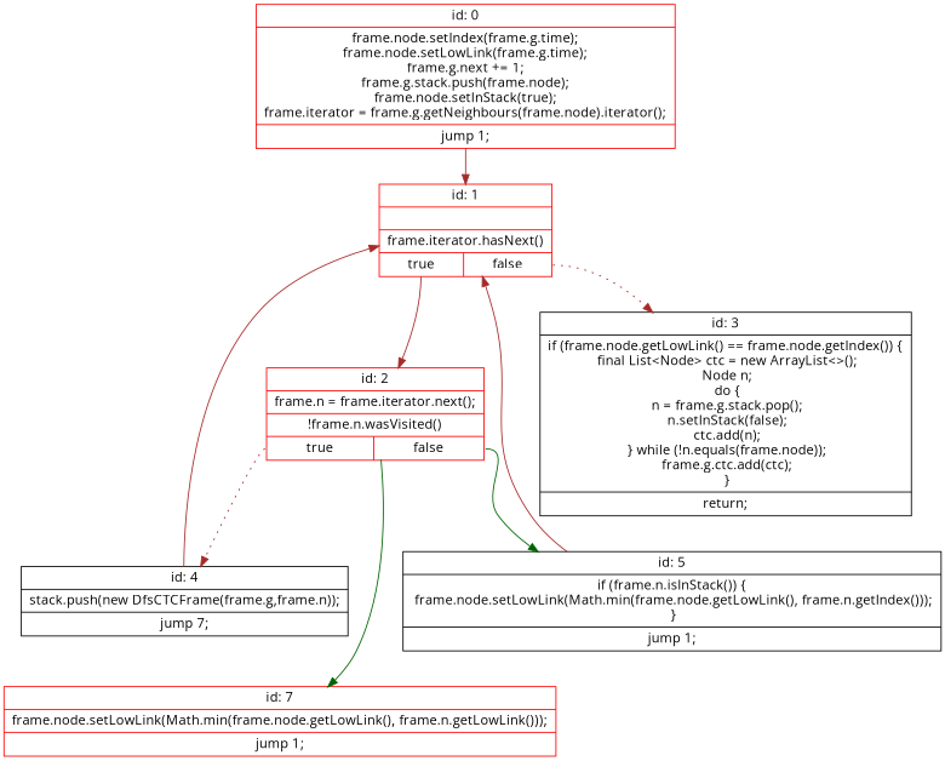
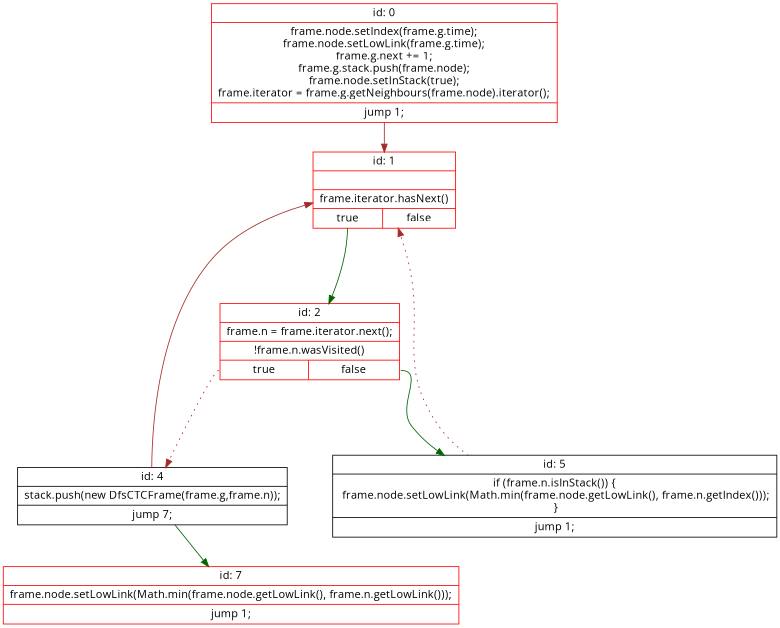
  digraph {
    fontname="Open Sans"
    node [color=red fontname="Open Sans" shape=record]
    edge [color=brown fontname="Open Sans" style=solid]
    n1 [label="{id: 0|frame.node.setIndex(frame.g.time);\nframe.node.setLowLink(frame.g.time);\nframe.g.next += 1;\nframe.g.stack.push(frame.node);\nframe.node.setInStack(true);\nframe.iterator = frame.g.getNeighbours(frame.node).iterator();|jump 1;}"]
    n2 [label="{id: 1||frame.iterator.hasNext()|{<true>true|<false>false}}"]
    n3 [label="{id: 2|frame.n = frame.iterator.next();|!frame.n.wasVisited()|{<true>true|<false>false}}"]
-   n4 [label="{id: 3|if (frame.node.getLowLink() == frame.node.getIndex()) \{\n            final List\<Node\> ctc = new ArrayList\<\>();\n            Node n;\n            do \{\n                n = frame.g.stack.pop();\n                n.setInStack(false);\n                ctc.add(n);\n            \} while (!n.equals(frame.node));\n            frame.g.ctc.add(ctc);\n        \}|return;}" color=""]
    n5 [label="{id: 4|stack.push(new DfsCTCFrame(frame.g,frame.n));|jump 7;}" color=""]
    n6 [label="{id: 5|if (frame.n.isInStack()) \{\n                    frame.node.setLowLink(Math.min(frame.node.getLowLink(), frame.n.getIndex()));\n                \}|jump 1;}" color=""]
    n7 [label="{id: 7|frame.node.setLowLink(Math.min(frame.node.getLowLink(), frame.n.getLowLink()));|jump 1;}"]
    n1 -> n2
-   n2 -> n3 [tailport=true]
-   n2 -> n4 [style=dotted tailport=false]
+   n2 -> n3 [color=darkgreen tailport=true]
    n3 -> n5 [style=dotted tailport=true]
    n3 -> n6 [color=darkgreen tailport=false]
    n5 -> n2
-   n3 -> n7 [color=darkgreen]
-   n6 -> n2
+   n5 -> n7 [color=darkgreen]
+   n6 -> n2 [style=dotted]
  }
